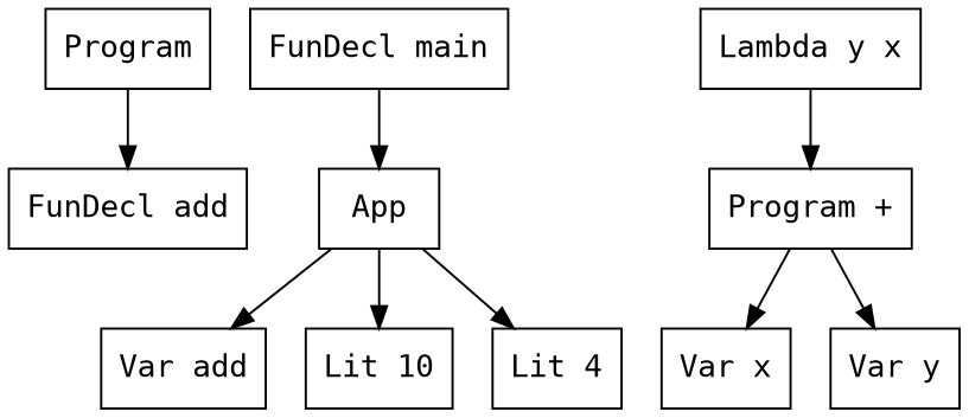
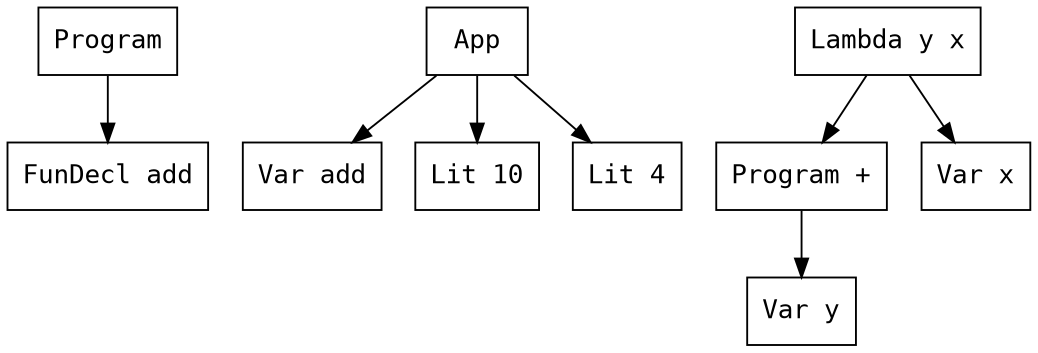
  digraph {
    rankdir=TB
    node [fontname=monospace shape=box]
    n1 [label=Program]
    n2 [label="FunDecl add"]
-   n3 [label="FunDecl main"]
    n4 [label=App]
    n5 [label="Var add"]
    n6 [label="Lit 10"]
    n7 [label="Lit 4"]
    n8 [label="Lambda y x"]
    n9 [label="Program +"]
    n10 [label="Var x"]
    n11 [label="Var y"]
    n1 -> n2
-   n3 -> n4
    n4 -> n5
    n4 -> n6
    n4 -> n7
    n8 -> n9
-   n9 -> n10
+   n8 -> n10
    n9 -> n11
  }
